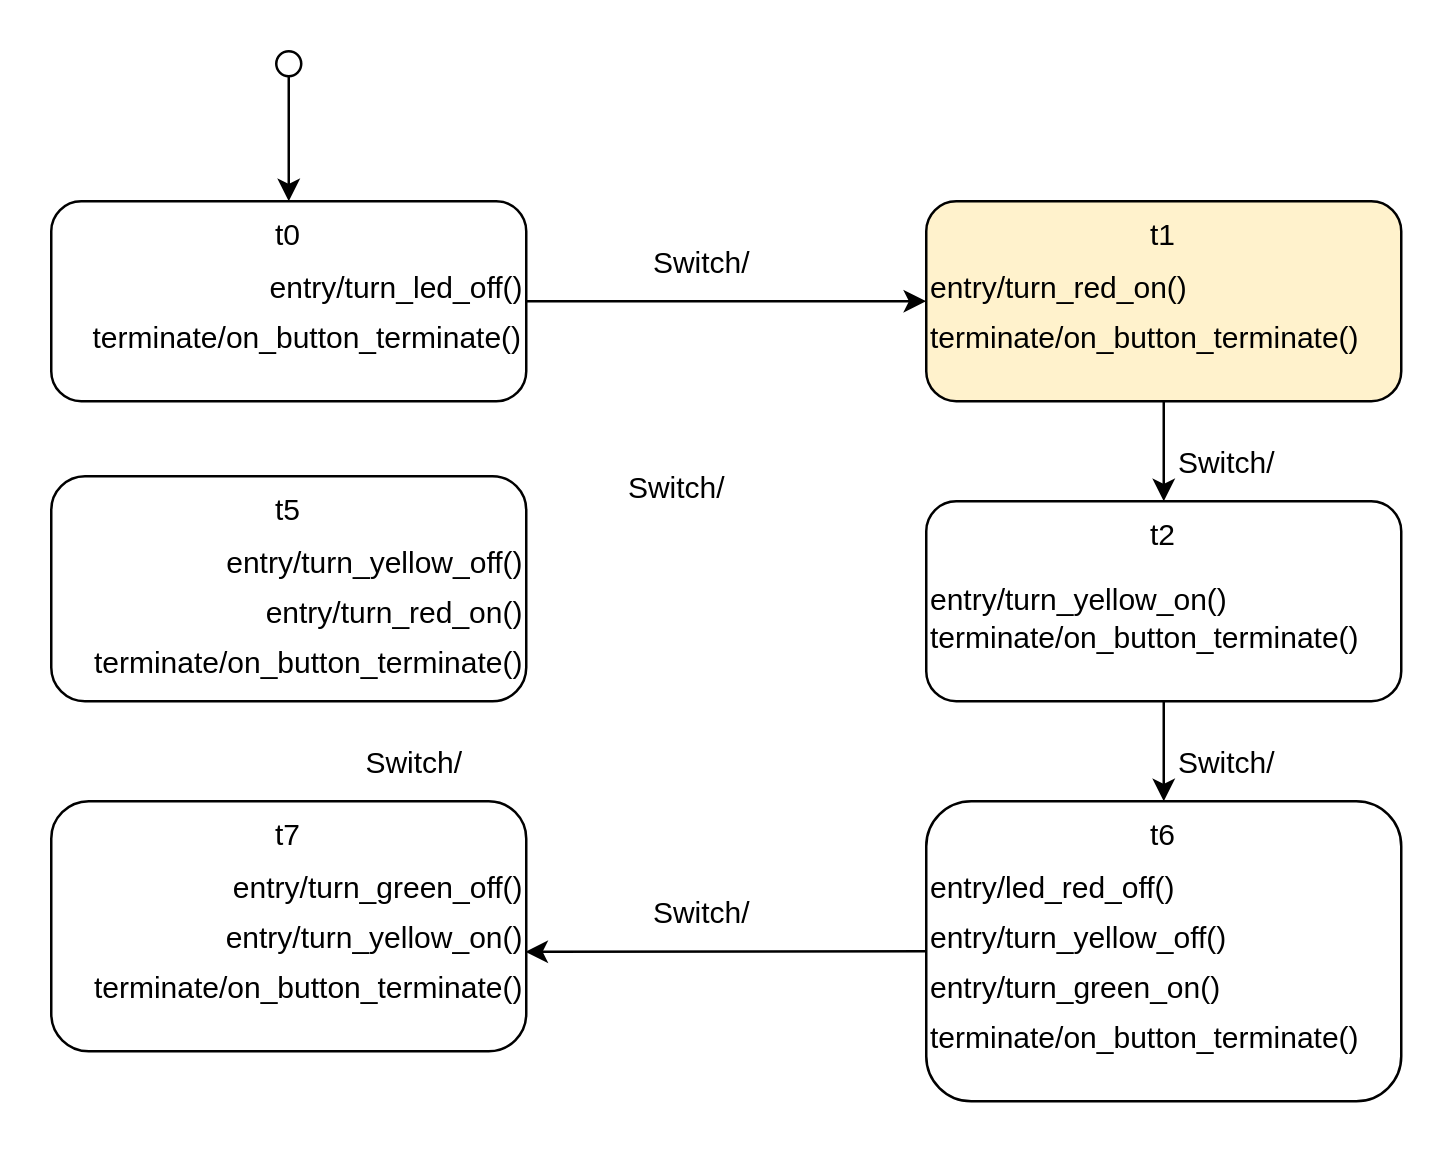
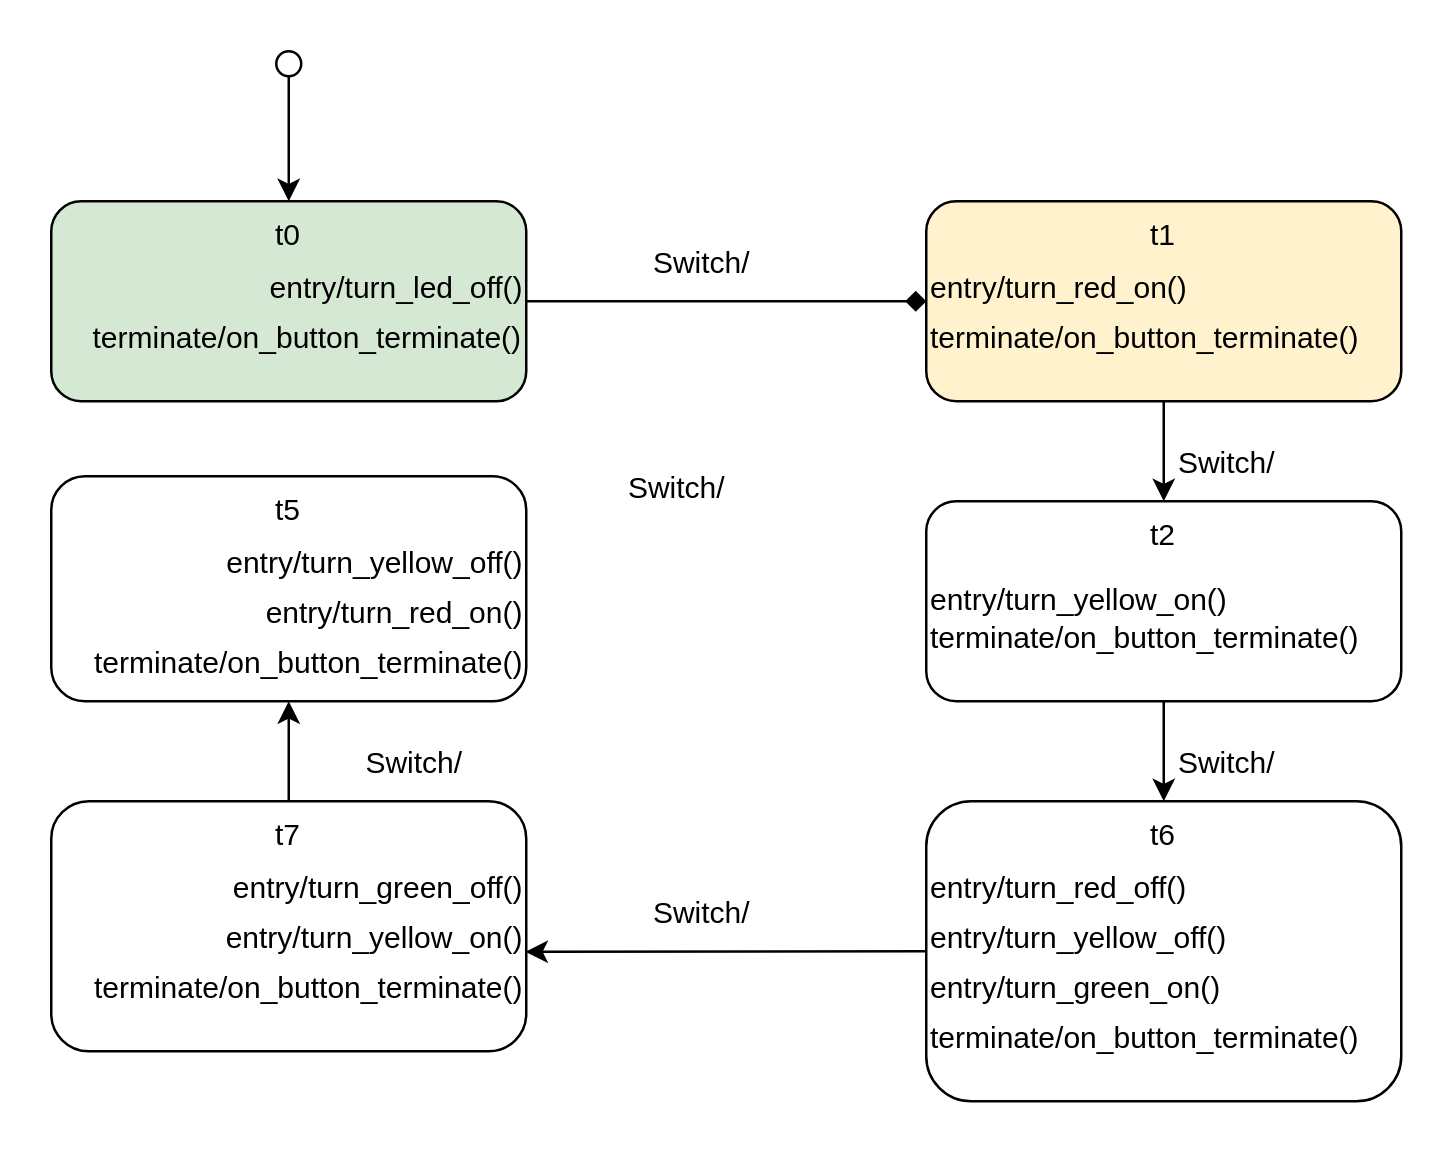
  <mxCell id="0" />
  <mxCell id="1" parent="0" />
- <mxCell id="2" style="edgeStyle=none;html=1;entryX=0;entryY=0.5;entryDx=0;entryDy=0;" edge="1" parent="1" source="3" target="5"><mxGeometry relative="1" as="geometry" /></mxCell>
- <mxCell id="3" value="t0" style="rounded=1;whiteSpace=wrap;html=1;verticalAlign=top;" vertex="1" parent="1"><mxGeometry x="20" y="80" width="190" height="80" as="geometry" /></mxCell>
+ <mxCell id="2" style="edgeStyle=none;html=1;entryX=0;entryY=0.5;entryDx=0;entryDy=0;endArrow=diamond;" edge="1" parent="1" source="3" target="5"><mxGeometry relative="1" as="geometry" /></mxCell>
+ <mxCell id="3" value="t0" style="rounded=1;whiteSpace=wrap;html=1;verticalAlign=top;fillColor=#d5e8d4;" vertex="1" parent="1"><mxGeometry x="20" y="80" width="190" height="80" as="geometry" /></mxCell>
  <mxCell id="4" style="edgeStyle=none;html=1;entryX=0.5;entryY=0;entryDx=0;entryDy=0;" edge="1" parent="1" source="5" target="7"><mxGeometry relative="1" as="geometry" /></mxCell>
  <mxCell id="5" value="t1" style="rounded=1;whiteSpace=wrap;html=1;verticalAlign=top;fillColor=#fff2cc;" vertex="1" parent="1"><mxGeometry x="370" y="80" width="190" height="80" as="geometry" /></mxCell>
  <mxCell id="6" style="edgeStyle=none;html=1;entryX=0.5;entryY=0;entryDx=0;entryDy=0;" edge="1" parent="1" source="7" target="10"><mxGeometry relative="1" as="geometry" /></mxCell>
  <mxCell id="7" value="t2" style="rounded=1;whiteSpace=wrap;html=1;verticalAlign=top;" vertex="1" parent="1"><mxGeometry x="370" y="200" width="190" height="80" as="geometry" /></mxCell>
+ <mxCell id="8" style="edgeStyle=none;html=1;entryX=0.5;entryY=1;entryDx=0;entryDy=0;" edge="1" parent="1" source="9" target="13"><mxGeometry relative="1" as="geometry" /></mxCell>
  <mxCell id="9" value="t7" style="rounded=1;whiteSpace=wrap;html=1;verticalAlign=top;" vertex="1" parent="1"><mxGeometry x="20" y="320" width="190" height="100" as="geometry" /></mxCell>
  <mxCell id="10" value="t6" style="rounded=1;whiteSpace=wrap;html=1;verticalAlign=top;" vertex="1" parent="1"><mxGeometry x="370" y="320" width="190" height="120" as="geometry" /></mxCell>
  <mxCell id="11" style="edgeStyle=none;html=1;entryX=0.5;entryY=0;entryDx=0;entryDy=0;fontColor=#FFFFFF;" edge="1" parent="1" source="12" target="3"><mxGeometry relative="1" as="geometry" /></mxCell>
  <mxCell id="12" value="" style="ellipse;whiteSpace=wrap;html=1;aspect=fixed;" vertex="1" parent="1"><mxGeometry x="110" y="20" width="10" height="10" as="geometry" /></mxCell>
  <mxCell id="13" value="t5" style="rounded=1;whiteSpace=wrap;html=1;verticalAlign=top;" vertex="1" parent="1"><mxGeometry x="20" y="190" width="190" height="90" as="geometry" /></mxCell>
  <mxCell id="14" value="entry/turn_led_off()" style="text;html=1;align=right;verticalAlign=middle;resizable=0;points=[];autosize=1;strokeColor=none;fillColor=none;" vertex="1" parent="1"><mxGeometry x="90" y="100" width="120" height="30" as="geometry" /></mxCell>
  <mxCell id="15" value="entry/turn_red_on()" style="text;html=1;align=left;verticalAlign=middle;resizable=0;points=[];autosize=1;strokeColor=none;fillColor=none;" vertex="1" parent="1"><mxGeometry x="370" y="100" width="130" height="30" as="geometry" /></mxCell>
  <mxCell id="16" value="Switch/" style="text;html=1;align=center;verticalAlign=middle;resizable=0;points=[];autosize=1;strokeColor=none;fillColor=none;" vertex="1" parent="1"><mxGeometry x="250" y="90" width="60" height="30" as="geometry" /></mxCell>
  <mxCell id="17" value="entry/turn_yellow_on()" style="text;html=1;align=left;verticalAlign=middle;resizable=0;points=[];autosize=1;strokeColor=none;fillColor=none;" vertex="1" parent="1"><mxGeometry x="370" y="225" width="140" height="30" as="geometry" /></mxCell>
- <mxCell id="18" value="entry/led_red_off()" style="text;html=1;align=left;verticalAlign=middle;resizable=0;points=[];autosize=1;strokeColor=none;fillColor=none;" vertex="1" parent="1"><mxGeometry x="370" y="340" width="130" height="30" as="geometry" /></mxCell>
+ <mxCell id="18" value="entry/turn_red_off()" style="text;html=1;align=left;verticalAlign=middle;resizable=0;points=[];autosize=1;strokeColor=none;fillColor=none;" vertex="1" parent="1"><mxGeometry x="370" y="340" width="130" height="30" as="geometry" /></mxCell>
  <mxCell id="19" style="edgeStyle=none;html=1;entryX=0.998;entryY=0.007;entryDx=0;entryDy=0;entryPerimeter=0;" edge="1" parent="1" target="35"><mxGeometry relative="1" as="geometry"><mxPoint x="370" y="380" as="sourcePoint" /></mxGeometry></mxCell>
  <mxCell id="20" value="entry/turn_yellow_off()" style="text;html=1;align=left;verticalAlign=middle;resizable=0;points=[];autosize=1;strokeColor=none;fillColor=none;" vertex="1" parent="1"><mxGeometry x="370" y="360" width="140" height="30" as="geometry" /></mxCell>
  <mxCell id="21" value="entry/turn_green_on()" style="text;html=1;align=left;verticalAlign=middle;resizable=0;points=[];autosize=1;strokeColor=none;fillColor=none;" vertex="1" parent="1"><mxGeometry x="370" y="380" width="140" height="30" as="geometry" /></mxCell>
  <mxCell id="22" value="entry/&lt;span style=&quot;text-align: left;&quot;&gt;turn_&lt;/span&gt;green_off()" style="text;html=1;align=right;verticalAlign=middle;resizable=0;points=[];autosize=1;strokeColor=none;fillColor=none;" vertex="1" parent="1"><mxGeometry x="70" y="340" width="140" height="30" as="geometry" /></mxCell>
  <mxCell id="23" value="entry/&lt;span style=&quot;text-align: left;&quot;&gt;turn_&lt;/span&gt;yellow_on()" style="text;html=1;align=right;verticalAlign=middle;resizable=0;points=[];autosize=1;strokeColor=none;fillColor=none;" vertex="1" parent="1"><mxGeometry x="70" y="360" width="140" height="30" as="geometry" /></mxCell>
  <mxCell id="24" value="entry/turn_yellow_off()" style="text;html=1;align=right;verticalAlign=middle;resizable=0;points=[];autosize=1;strokeColor=none;fillColor=none;" vertex="1" parent="1"><mxGeometry x="70" y="210" width="140" height="30" as="geometry" /></mxCell>
  <mxCell id="25" value="entry/turn_red_on()" style="text;html=1;align=right;verticalAlign=middle;resizable=0;points=[];autosize=1;strokeColor=none;fillColor=none;" vertex="1" parent="1"><mxGeometry x="80" y="230" width="130" height="30" as="geometry" /></mxCell>
  <mxCell id="26" value="Switch/" style="text;html=1;align=center;verticalAlign=middle;resizable=0;points=[];autosize=1;strokeColor=none;fillColor=none;" vertex="1" parent="1"><mxGeometry x="460" y="170" width="60" height="30" as="geometry" /></mxCell>
  <mxCell id="27" value="Switch/" style="text;html=1;align=center;verticalAlign=middle;resizable=0;points=[];autosize=1;strokeColor=none;fillColor=none;" vertex="1" parent="1"><mxGeometry x="460" y="290" width="60" height="30" as="geometry" /></mxCell>
  <mxCell id="28" value="Switch/" style="text;html=1;align=center;verticalAlign=middle;resizable=0;points=[];autosize=1;strokeColor=none;fillColor=none;" vertex="1" parent="1"><mxGeometry x="250" y="350" width="60" height="30" as="geometry" /></mxCell>
  <mxCell id="29" value="Switch/" style="text;html=1;align=center;verticalAlign=middle;resizable=0;points=[];autosize=1;strokeColor=none;fillColor=none;" vertex="1" parent="1"><mxGeometry x="135" y="290" width="60" height="30" as="geometry" /></mxCell>
  <mxCell id="30" value="Switch/" style="text;html=1;align=center;verticalAlign=middle;resizable=0;points=[];autosize=1;strokeColor=none;fillColor=none;" vertex="1" parent="1"><mxGeometry x="240" y="180" width="60" height="30" as="geometry" /></mxCell>
  <mxCell id="31" value="terminate/on_button_terminate()" style="text;html=1;align=left;verticalAlign=middle;resizable=0;points=[];autosize=1;strokeColor=none;fillColor=none;" vertex="1" parent="1"><mxGeometry x="35" width="190" height="30" as="geometry" y="120" /></mxCell>
  <mxCell id="32" value="terminate/on_button_terminate()" style="text;html=1;align=left;verticalAlign=middle;resizable=0;points=[];autosize=1;strokeColor=none;fillColor=none;" vertex="1" parent="1"><mxGeometry x="370" width="190" height="30" as="geometry" y="120" /></mxCell>
  <mxCell id="33" value="terminate/on_button_terminate()" style="text;html=1;align=left;verticalAlign=middle;resizable=0;points=[];autosize=1;strokeColor=none;fillColor=none;" vertex="1" parent="1"><mxGeometry x="370" y="240" width="190" height="30" as="geometry" /></mxCell>
  <mxCell id="34" value="terminate/on_button_terminate()" style="text;html=1;align=left;verticalAlign=middle;resizable=0;points=[];autosize=1;strokeColor=none;fillColor=none;" vertex="1" parent="1"><mxGeometry x="370" y="400" width="190" height="30" as="geometry" /></mxCell>
  <mxCell id="35" value="terminate/on_button_terminate()" style="text;html=1;align=right;verticalAlign=middle;resizable=0;points=[];autosize=1;strokeColor=none;fillColor=none;" vertex="1" parent="1"><mxGeometry x="20" y="380" width="190" height="30" as="geometry" /></mxCell>
  <mxCell id="36" value="terminate/on_button_terminate()" style="text;html=1;align=right;verticalAlign=middle;resizable=0;points=[];autosize=1;strokeColor=none;fillColor=none;" vertex="1" parent="1"><mxGeometry x="20" y="250" width="190" height="30" as="geometry" /></mxCell>
